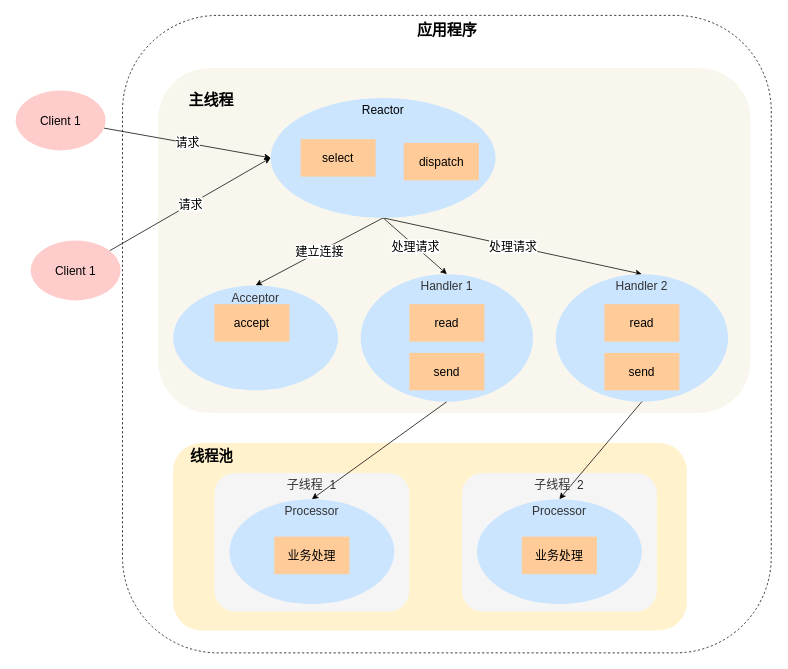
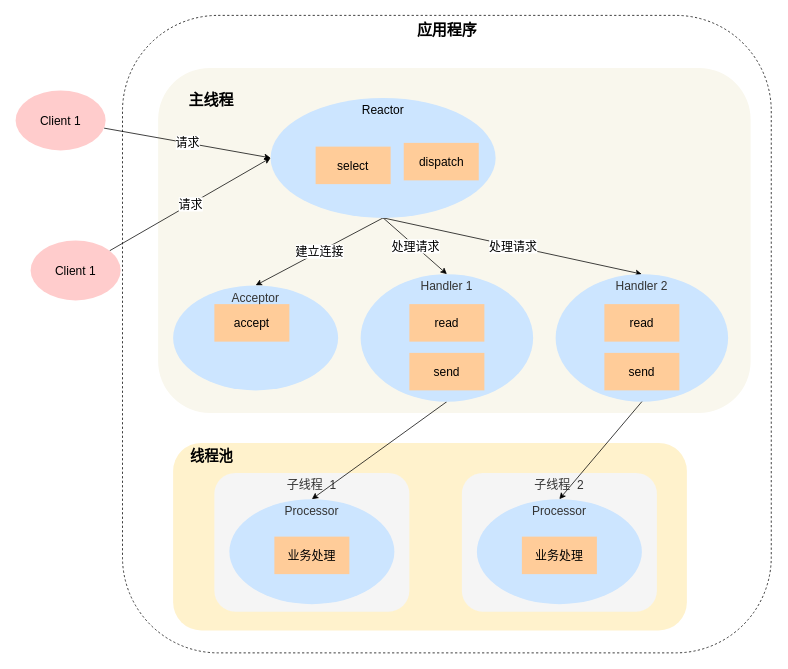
  <mxCell id="0" />
  <mxCell id="1" parent="0" />
  <mxCell id="2" value="&lt;font style=&quot;font-size: 20px&quot;&gt;&lt;b&gt;应用程序&lt;/b&gt;&lt;/font&gt;" style="rounded=1;whiteSpace=wrap;html=1;labelBackgroundColor=none;fontSize=19;align=center;horizontal=1;verticalAlign=top;dashed=1;" vertex="1" parent="1"><mxGeometry x="162.5" y="20" width="865" height="850" as="geometry" /></mxCell>
  <mxCell id="3" value="&amp;nbsp; &amp;nbsp; 线程池" style="rounded=1;whiteSpace=wrap;html=1;labelBackgroundColor=none;fontSize=19;fontStyle=1;align=left;verticalAlign=top;fillColor=#fff2cc;strokeColor=none;" vertex="1" parent="1"><mxGeometry x="230" y="590" width="685" height="250" as="geometry" /></mxCell>
  <mxCell id="4" value="子线程 &amp;nbsp;1" style="rounded=1;whiteSpace=wrap;html=1;labelBackgroundColor=none;fontSize=16;verticalAlign=top;fillColor=#f5f5f5;fontColor=#333333;strokeColor=none;" vertex="1" parent="1"><mxGeometry x="285" y="630" width="260" height="185" as="geometry" /></mxCell>
  <mxCell id="5" value="&lt;span style=&quot;font-size: 20px&quot;&gt;&lt;b&gt;&lt;br&gt;&amp;nbsp; &amp;nbsp; &amp;nbsp; &amp;nbsp;主线程&lt;/b&gt;&lt;/span&gt;" style="rounded=1;whiteSpace=wrap;html=1;fontSize=16;align=left;verticalAlign=top;fillColor=#f9f7ed;strokeColor=none;" vertex="1" parent="1"><mxGeometry x="210" y="90" width="790" height="460" as="geometry" /></mxCell>
  <mxCell id="6" style="edgeStyle=none;rounded=0;orthogonalLoop=1;jettySize=auto;html=1;entryX=0.5;entryY=0;entryDx=0;entryDy=0;fontSize=19;exitX=0.5;exitY=1;exitDx=0;exitDy=0;" edge="1" parent="1" source="7" target="25"><mxGeometry relative="1" as="geometry" /></mxCell>
  <mxCell id="7" value="&lt;span style=&quot;color: rgb(51 , 51 , 51) ; font-family: &amp;#34;pingfang sc&amp;#34; , &amp;#34;lantinghei sc&amp;#34; , &amp;#34;microsoft yahei&amp;#34; , &amp;#34;hiragino sans gb&amp;#34; , &amp;#34;microsoft sans serif&amp;#34; , &amp;#34;wenquanyi micro hei&amp;#34; , &amp;#34;helvetica&amp;#34; , sans-serif&quot;&gt;Handler 1&lt;/span&gt;" style="ellipse;whiteSpace=wrap;html=1;verticalAlign=top;fontSize=16;fillColor=#cce5ff;labelBackgroundColor=none;strokeColor=none;" vertex="1" parent="1"><mxGeometry x="480" y="365" width="230" height="170" as="geometry" /></mxCell>
  <mxCell id="8" value="建立连接" style="rounded=0;orthogonalLoop=1;jettySize=auto;html=1;entryX=0.5;entryY=0;entryDx=0;entryDy=0;fontSize=16;exitX=0.5;exitY=1;exitDx=0;exitDy=0;" edge="1" parent="1" source="11" target="14"><mxGeometry relative="1" as="geometry" /></mxCell>
  <mxCell id="9" value="处理请求" style="rounded=0;orthogonalLoop=1;jettySize=auto;html=1;entryX=0.5;entryY=0;entryDx=0;entryDy=0;fontSize=16;" edge="1" parent="1" target="7"><mxGeometry relative="1" as="geometry"><mxPoint x="510" y="290" as="sourcePoint" /></mxGeometry></mxCell>
  <mxCell id="10" value="处理请求" style="edgeStyle=none;rounded=0;orthogonalLoop=1;jettySize=auto;html=1;entryX=0.5;entryY=0;entryDx=0;entryDy=0;fontSize=16;exitX=0.5;exitY=1;exitDx=0;exitDy=0;" edge="1" parent="1" source="11" target="22"><mxGeometry relative="1" as="geometry" /></mxCell>
  <mxCell id="11" value="&lt;span style=&quot;font-size: 16px; font-family: &amp;quot;pingfang sc&amp;quot;, &amp;quot;lantinghei sc&amp;quot;, &amp;quot;microsoft yahei&amp;quot;, &amp;quot;hiragino sans gb&amp;quot;, &amp;quot;microsoft sans serif&amp;quot;, &amp;quot;wenquanyi micro hei&amp;quot;, helvetica, sans-serif;&quot;&gt;Reactor&lt;/span&gt;" style="ellipse;html=1;verticalAlign=top;fontSize=16;fillColor=#cce5ff;whiteSpace=wrap;labelBackgroundColor=none;strokeColor=none;" vertex="1" parent="1"><mxGeometry x="360" y="130" width="300" height="160" as="geometry" /></mxCell>
- <mxCell id="12" value="select" style="rounded=0;whiteSpace=wrap;html=1;fontSize=16;fillColor=#ffcc99;strokeColor=none;" vertex="1" parent="1"><mxGeometry x="400" y="185" width="100" height="50" as="geometry" /></mxCell>
+ <mxCell id="12" value="select" style="rounded=0;whiteSpace=wrap;html=1;fontSize=16;fillColor=#ffcc99;strokeColor=none;" vertex="1" parent="1"><mxGeometry x="420" y="195" width="100" height="50" as="geometry" /></mxCell>
  <mxCell id="13" value="dispatch" style="rounded=0;whiteSpace=wrap;html=1;fontSize=16;fillColor=#ffcc99;strokeColor=none;" vertex="1" parent="1"><mxGeometry x="537.5" y="190" width="100" height="50" as="geometry" /></mxCell>
  <mxCell id="14" value="&lt;span style=&quot;color: rgb(51, 51, 51); font-family: &amp;quot;pingfang sc&amp;quot;, &amp;quot;lantinghei sc&amp;quot;, &amp;quot;microsoft yahei&amp;quot;, &amp;quot;hiragino sans gb&amp;quot;, &amp;quot;microsoft sans serif&amp;quot;, &amp;quot;wenquanyi micro hei&amp;quot;, helvetica, sans-serif;&quot;&gt;Acceptor&lt;/span&gt;" style="ellipse;whiteSpace=wrap;html=1;verticalAlign=top;fontSize=16;fillColor=#cce5ff;labelBackgroundColor=none;strokeColor=none;" vertex="1" parent="1"><mxGeometry x="230" y="380" width="220" height="140" as="geometry" /></mxCell>
  <mxCell id="15" value="accept" style="rounded=0;whiteSpace=wrap;html=1;fontSize=16;fillColor=#ffcc99;strokeColor=none;" vertex="1" parent="1"><mxGeometry x="285" y="405" width="100" height="50" as="geometry" /></mxCell>
  <mxCell id="16" value="send" style="rounded=0;whiteSpace=wrap;html=1;fontSize=16;fillColor=#ffcc99;strokeColor=none;" vertex="1" parent="1"><mxGeometry x="545" y="470" width="100" height="50" as="geometry" /></mxCell>
  <mxCell id="17" value="read" style="rounded=0;whiteSpace=wrap;html=1;fontSize=16;fillColor=#ffcc99;strokeColor=none;" vertex="1" parent="1"><mxGeometry x="545" y="405" width="100" height="50" as="geometry" /></mxCell>
  <mxCell id="18" value="请求" style="edgeStyle=none;rounded=0;orthogonalLoop=1;jettySize=auto;html=1;fontSize=16;entryX=0;entryY=0.5;entryDx=0;entryDy=0;" edge="1" parent="1" source="19" target="11"><mxGeometry relative="1" as="geometry" /></mxCell>
  <mxCell id="19" value="Client 1" style="ellipse;whiteSpace=wrap;html=1;fontSize=16;fillColor=#ffcccc;strokeColor=none;" vertex="1" parent="1"><mxGeometry x="20" y="120" width="120" height="80" as="geometry" /></mxCell>
  <mxCell id="20" value="请求" style="rounded=0;orthogonalLoop=1;jettySize=auto;html=1;entryX=0;entryY=0.5;entryDx=0;entryDy=0;fontSize=16;" edge="1" parent="1" source="21" target="11"><mxGeometry relative="1" as="geometry" /></mxCell>
  <mxCell id="21" value="Client 1" style="ellipse;whiteSpace=wrap;html=1;fontSize=16;fillColor=#ffcccc;strokeColor=none;" vertex="1" parent="1"><mxGeometry x="40" y="320" width="120" height="80" as="geometry" /></mxCell>
  <mxCell id="22" value="&lt;span style=&quot;color: rgb(51 , 51 , 51) ; font-family: &amp;#34;pingfang sc&amp;#34; , &amp;#34;lantinghei sc&amp;#34; , &amp;#34;microsoft yahei&amp;#34; , &amp;#34;hiragino sans gb&amp;#34; , &amp;#34;microsoft sans serif&amp;#34; , &amp;#34;wenquanyi micro hei&amp;#34; , &amp;#34;helvetica&amp;#34; , sans-serif&quot;&gt;Handler 2&lt;/span&gt;" style="ellipse;whiteSpace=wrap;html=1;verticalAlign=top;fontSize=16;fillColor=#cce5ff;labelBackgroundColor=none;strokeColor=none;" vertex="1" parent="1"><mxGeometry x="740" y="365" width="230" height="170" as="geometry" /></mxCell>
  <mxCell id="23" value="send" style="rounded=0;whiteSpace=wrap;html=1;fontSize=16;fillColor=#ffcc99;strokeColor=none;" vertex="1" parent="1"><mxGeometry x="805" y="470" width="100" height="50" as="geometry" /></mxCell>
  <mxCell id="24" value="read" style="rounded=0;whiteSpace=wrap;html=1;fontSize=16;fillColor=#ffcc99;strokeColor=none;" vertex="1" parent="1"><mxGeometry x="805" y="405" width="100" height="50" as="geometry" /></mxCell>
  <mxCell id="25" value="&lt;span style=&quot;color: rgb(51, 51, 51); font-family: &amp;quot;pingfang sc&amp;quot;, &amp;quot;lantinghei sc&amp;quot;, &amp;quot;microsoft yahei&amp;quot;, &amp;quot;hiragino sans gb&amp;quot;, &amp;quot;microsoft sans serif&amp;quot;, &amp;quot;wenquanyi micro hei&amp;quot;, helvetica, sans-serif;&quot;&gt;Processor&lt;/span&gt;" style="ellipse;whiteSpace=wrap;html=1;verticalAlign=top;fontSize=16;fillColor=#cce5ff;labelBackgroundColor=none;strokeColor=none;" vertex="1" parent="1"><mxGeometry x="305" y="665" width="220" height="140" as="geometry" /></mxCell>
  <mxCell id="26" value="业务处理" style="rounded=0;whiteSpace=wrap;html=1;fontSize=16;fillColor=#ffcc99;strokeColor=none;" vertex="1" parent="1"><mxGeometry x="365" y="715" width="100" height="50" as="geometry" /></mxCell>
  <mxCell id="27" value="子线程 &amp;nbsp;2" style="rounded=1;whiteSpace=wrap;html=1;labelBackgroundColor=none;fontSize=16;verticalAlign=top;fillColor=#f5f5f5;fontColor=#333333;strokeColor=none;" vertex="1" parent="1"><mxGeometry x="615" y="630" width="260" height="185" as="geometry" /></mxCell>
  <mxCell id="28" value="&lt;span style=&quot;color: rgb(51, 51, 51); font-family: &amp;quot;pingfang sc&amp;quot;, &amp;quot;lantinghei sc&amp;quot;, &amp;quot;microsoft yahei&amp;quot;, &amp;quot;hiragino sans gb&amp;quot;, &amp;quot;microsoft sans serif&amp;quot;, &amp;quot;wenquanyi micro hei&amp;quot;, helvetica, sans-serif;&quot;&gt;Processor&lt;/span&gt;" style="ellipse;whiteSpace=wrap;html=1;verticalAlign=top;fontSize=16;fillColor=#cce5ff;labelBackgroundColor=none;strokeColor=none;" vertex="1" parent="1"><mxGeometry x="635" y="665" width="220" height="140" as="geometry" /></mxCell>
  <mxCell id="29" value="业务处理" style="rounded=0;whiteSpace=wrap;html=1;fontSize=16;fillColor=#ffcc99;strokeColor=none;" vertex="1" parent="1"><mxGeometry x="695" y="715" width="100" height="50" as="geometry" /></mxCell>
  <mxCell id="30" style="edgeStyle=none;rounded=0;orthogonalLoop=1;jettySize=auto;html=1;entryX=0.5;entryY=0;entryDx=0;entryDy=0;fontSize=19;exitX=0.5;exitY=1;exitDx=0;exitDy=0;" edge="1" parent="1" source="22" target="28"><mxGeometry relative="1" as="geometry" /></mxCell>
